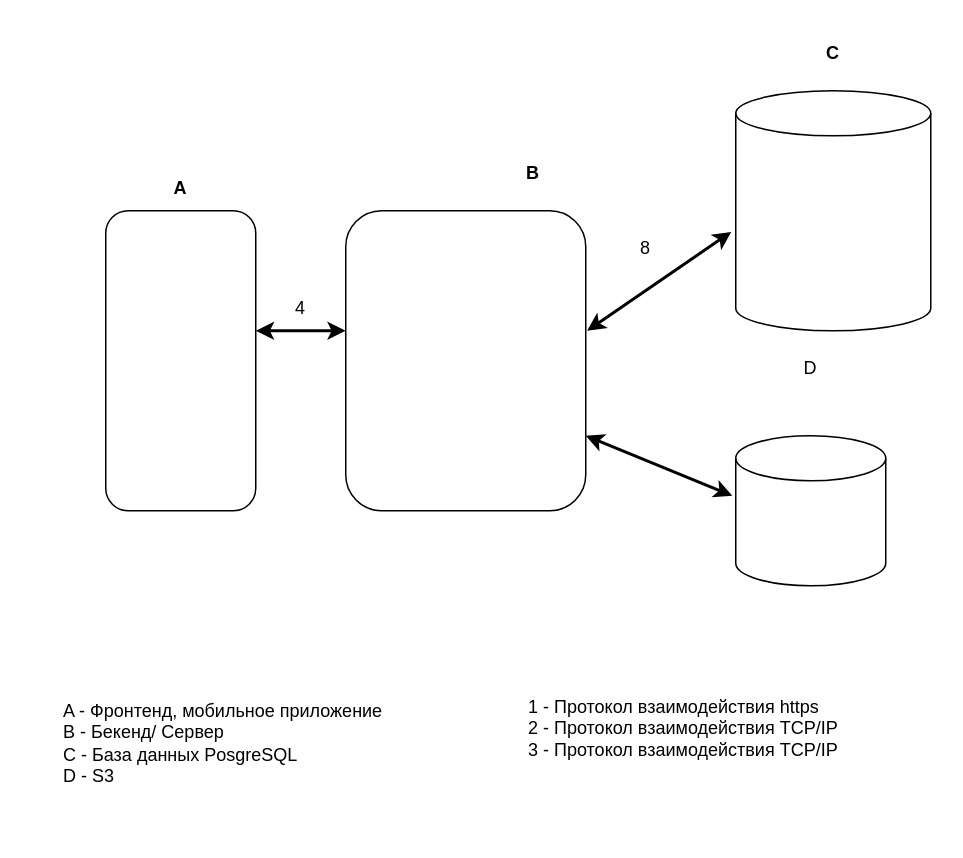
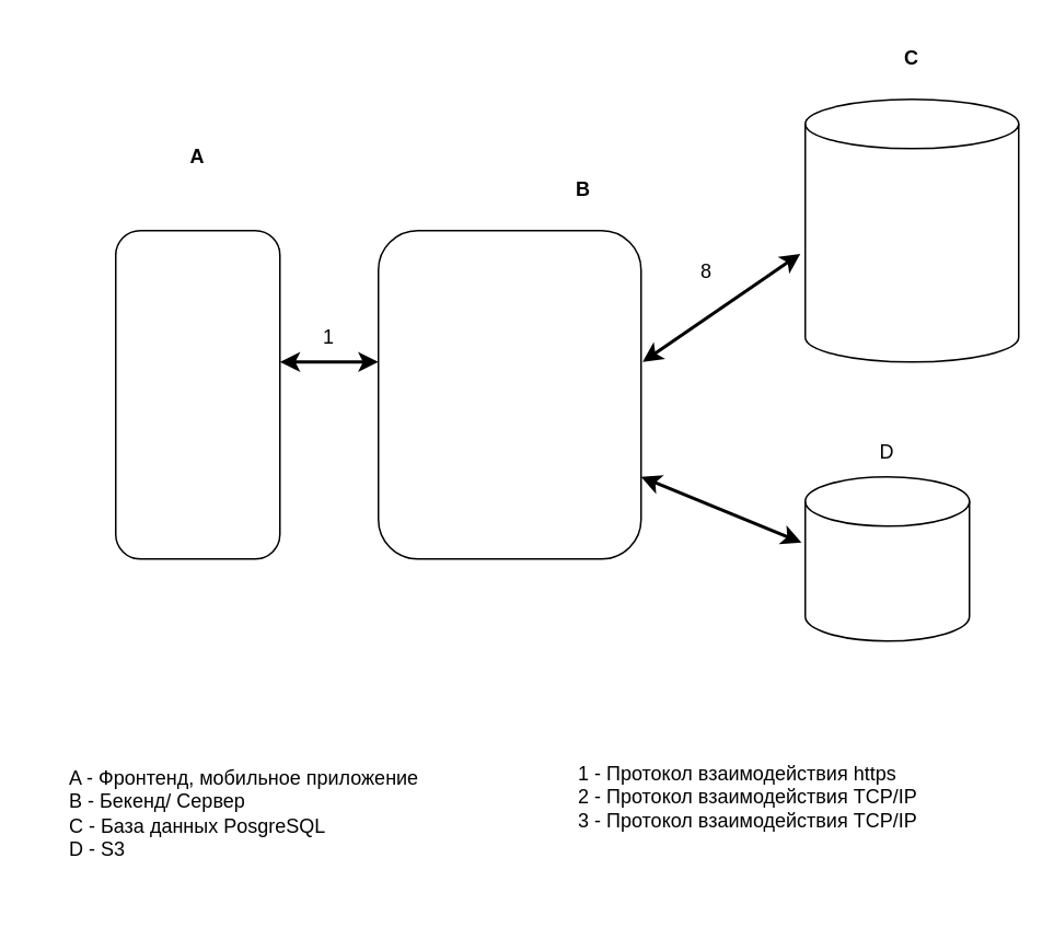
  <mxCell id="0" />
  <mxCell id="1" parent="0" />
  <mxCell id="2" value="" style="rounded=1;whiteSpace=wrap;html=1;rotation=-90;" parent="1" vertex="1"><mxGeometry x="20" y="190" width="200" height="100" as="geometry" /></mxCell>
  <mxCell id="3" value="" style="rounded=1;whiteSpace=wrap;html=1;direction=south;" parent="1" vertex="1"><mxGeometry x="230" y="140" width="160" height="200" as="geometry" /></mxCell>
  <mxCell id="4" value="" style="shape=cylinder3;whiteSpace=wrap;html=1;boundedLbl=1;backgroundOutline=1;size=15;" parent="1" vertex="1"><mxGeometry x="490" y="60" width="130" height="160" as="geometry" /></mxCell>
- <mxCell id="5" value="&lt;b&gt;А&lt;/b&gt;" style="text;html=1;align=center;verticalAlign=middle;whiteSpace=wrap;rounded=0;" parent="1" vertex="1"><mxGeometry x="90" y="110" width="60" height="30" as="geometry" /></mxCell>
+ <mxCell id="5" value="&lt;b&gt;А&lt;/b&gt;" style="text;html=1;align=center;verticalAlign=middle;whiteSpace=wrap;rounded=0;" parent="1" vertex="1"><mxGeometry x="90" y="80" width="60" height="30" as="geometry" /></mxCell>
  <mxCell id="6" value="&lt;b&gt;B&lt;/b&gt;" style="text;html=1;align=center;verticalAlign=middle;whiteSpace=wrap;rounded=0;" parent="1" vertex="1"><mxGeometry x="325" y="100" width="60" height="30" as="geometry" /></mxCell>
  <mxCell id="7" value="&lt;b&gt;C&lt;/b&gt;" style="text;html=1;align=center;verticalAlign=middle;whiteSpace=wrap;rounded=0;" parent="1" vertex="1"><mxGeometry x="525" y="20" width="60" height="30" as="geometry" /></mxCell>
  <mxCell id="8" value="" style="endArrow=classic;startArrow=classic;html=1;rounded=0;endSize=6;strokeWidth=2;" parent="1" edge="1"><mxGeometry width="50" height="50" relative="1" as="geometry"><mxPoint x="170" y="220" as="sourcePoint" /><mxPoint x="230" y="220" as="targetPoint" /></mxGeometry></mxCell>
  <mxCell id="9" value="" style="endArrow=classic;startArrow=classic;html=1;rounded=0;exitX=0.4;exitY=-0.006;exitDx=0;exitDy=0;exitPerimeter=0;strokeWidth=2;entryX=-0.023;entryY=0.588;entryDx=0;entryDy=0;entryPerimeter=0;" parent="1" source="3" edge="1" target="4"><mxGeometry width="50" height="50" relative="1" as="geometry"><mxPoint x="180" y="230" as="sourcePoint" /><mxPoint x="470" y="220" as="targetPoint" /><Array as="points" /></mxGeometry></mxCell>
- <mxCell id="10" value="4" style="text;html=1;align=center;verticalAlign=middle;whiteSpace=wrap;rounded=0;" vertex="1" parent="1"><mxGeometry x="170" y="190" width="60" height="30" as="geometry" /></mxCell>
+ <mxCell id="10" value="1" style="text;html=1;align=center;verticalAlign=middle;whiteSpace=wrap;rounded=0;" vertex="1" parent="1"><mxGeometry x="170" y="190" width="60" height="30" as="geometry" /></mxCell>
  <mxCell id="11" value="8" style="text;html=1;align=center;verticalAlign=middle;whiteSpace=wrap;rounded=0;" vertex="1" parent="1"><mxGeometry x="400" y="150" width="60" height="30" as="geometry" /></mxCell>
  <mxCell id="12" value="" style="shape=cylinder3;whiteSpace=wrap;html=1;boundedLbl=1;backgroundOutline=1;size=15;" vertex="1" parent="1"><mxGeometry x="490" y="290" width="100" height="100" as="geometry" /></mxCell>
  <mxCell id="13" value="" style="endArrow=classic;startArrow=classic;html=1;rounded=0;exitX=0.75;exitY=0;exitDx=0;exitDy=0;strokeWidth=2;entryX=-0.023;entryY=0.4;entryDx=0;entryDy=0;entryPerimeter=0;" edge="1" parent="1" source="3" target="12"><mxGeometry width="50" height="50" relative="1" as="geometry"><mxPoint x="401" y="230" as="sourcePoint" /><mxPoint x="480" y="230" as="targetPoint" /><Array as="points" /></mxGeometry></mxCell>
  <mxCell id="14" value="A - Фронтенд, мобильное приложение&lt;div&gt;B - Бекенд/ Сервер&lt;/div&gt;&lt;div&gt;C - База данных PosgreSQL&lt;/div&gt;&lt;div&gt;D - S3&lt;/div&gt;" style="text;html=1;align=left;verticalAlign=middle;whiteSpace=wrap;rounded=0;" vertex="1" parent="1"><mxGeometry x="40" y="440" width="230" height="110" as="geometry" /></mxCell>
- <mxCell id="15" value="D" style="text;html=1;align=center;verticalAlign=middle;whiteSpace=wrap;rounded=0;" vertex="1" parent="1"><mxGeometry x="510" y="230" width="60" height="30" as="geometry" /></mxCell>
+ <mxCell id="15" value="D" style="text;html=1;align=center;verticalAlign=middle;whiteSpace=wrap;rounded=0;" vertex="1" parent="1"><mxGeometry x="510" y="260" width="60" height="30" as="geometry" /></mxCell>
  <mxCell id="16" value="1 - Протокол взаимодействия https&lt;div&gt;2 -&amp;nbsp;&lt;span style=&quot;background-color: initial;&quot;&gt;Протокол взаимодействия TCP/IP&lt;/span&gt;&lt;/div&gt;&lt;div&gt;3 -&amp;nbsp;&lt;span style=&quot;background-color: initial;&quot;&gt;Протокол взаимодействия TCP/IP&lt;/span&gt;&lt;span style=&quot;background-color: initial;&quot;&gt;&lt;/span&gt;&lt;/div&gt;" style="text;html=1;align=left;verticalAlign=middle;whiteSpace=wrap;rounded=0;" vertex="1" parent="1"><mxGeometry x="350" y="440" width="220" height="90" as="geometry" /></mxCell>
